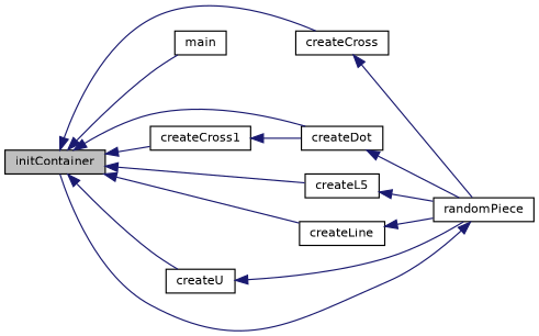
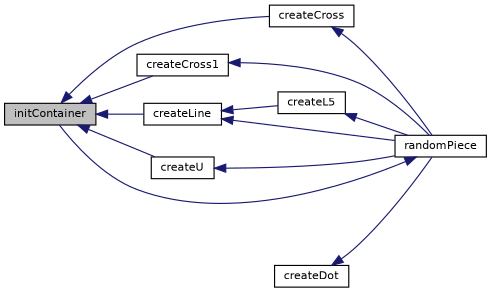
  digraph {
    rankdir=LR
    node [color=black fillcolor=white fontname=Helvetica fontsize=10 shape=record style=filled]
    edge [color=midnightblue dir=back fontname=Helvetica fontsize=10 labelfontname=Helvetica labelfontsize=10 style=solid]
    n1 [fillcolor=grey75 fontcolor=black height=0.2 label=initContainer width=0.4]
    n2 [height=0.2 label=createCross width=0.4]
-   n3 [height=0.2 label=main width=0.4]
    n4 [height=0.2 label=createDot width=0.4]
    n5 [height=0.2 label=createCross1 width=0.4]
    n6 [height=0.2 label=createL5 width=0.4]
    n7 [height=0.2 label=createLine width=0.4]
    n8 [height=0.2 label=createU width=0.4]
    n9 [height=0.2 label=randomPiece width=0.4]
    n1 -> n2
-   n1 -> n3
-   n1 -> n4
    n1 -> n5
-   n1 -> n6
+   n7 -> n6
    n1 -> n7
    n1 -> n8
    n2 -> n9
    n4 -> n9
-   n5 -> n4
+   n5 -> n9
    n6 -> n9
    n7 -> n9
    n8 -> n9
    n9 -> n1
  }
